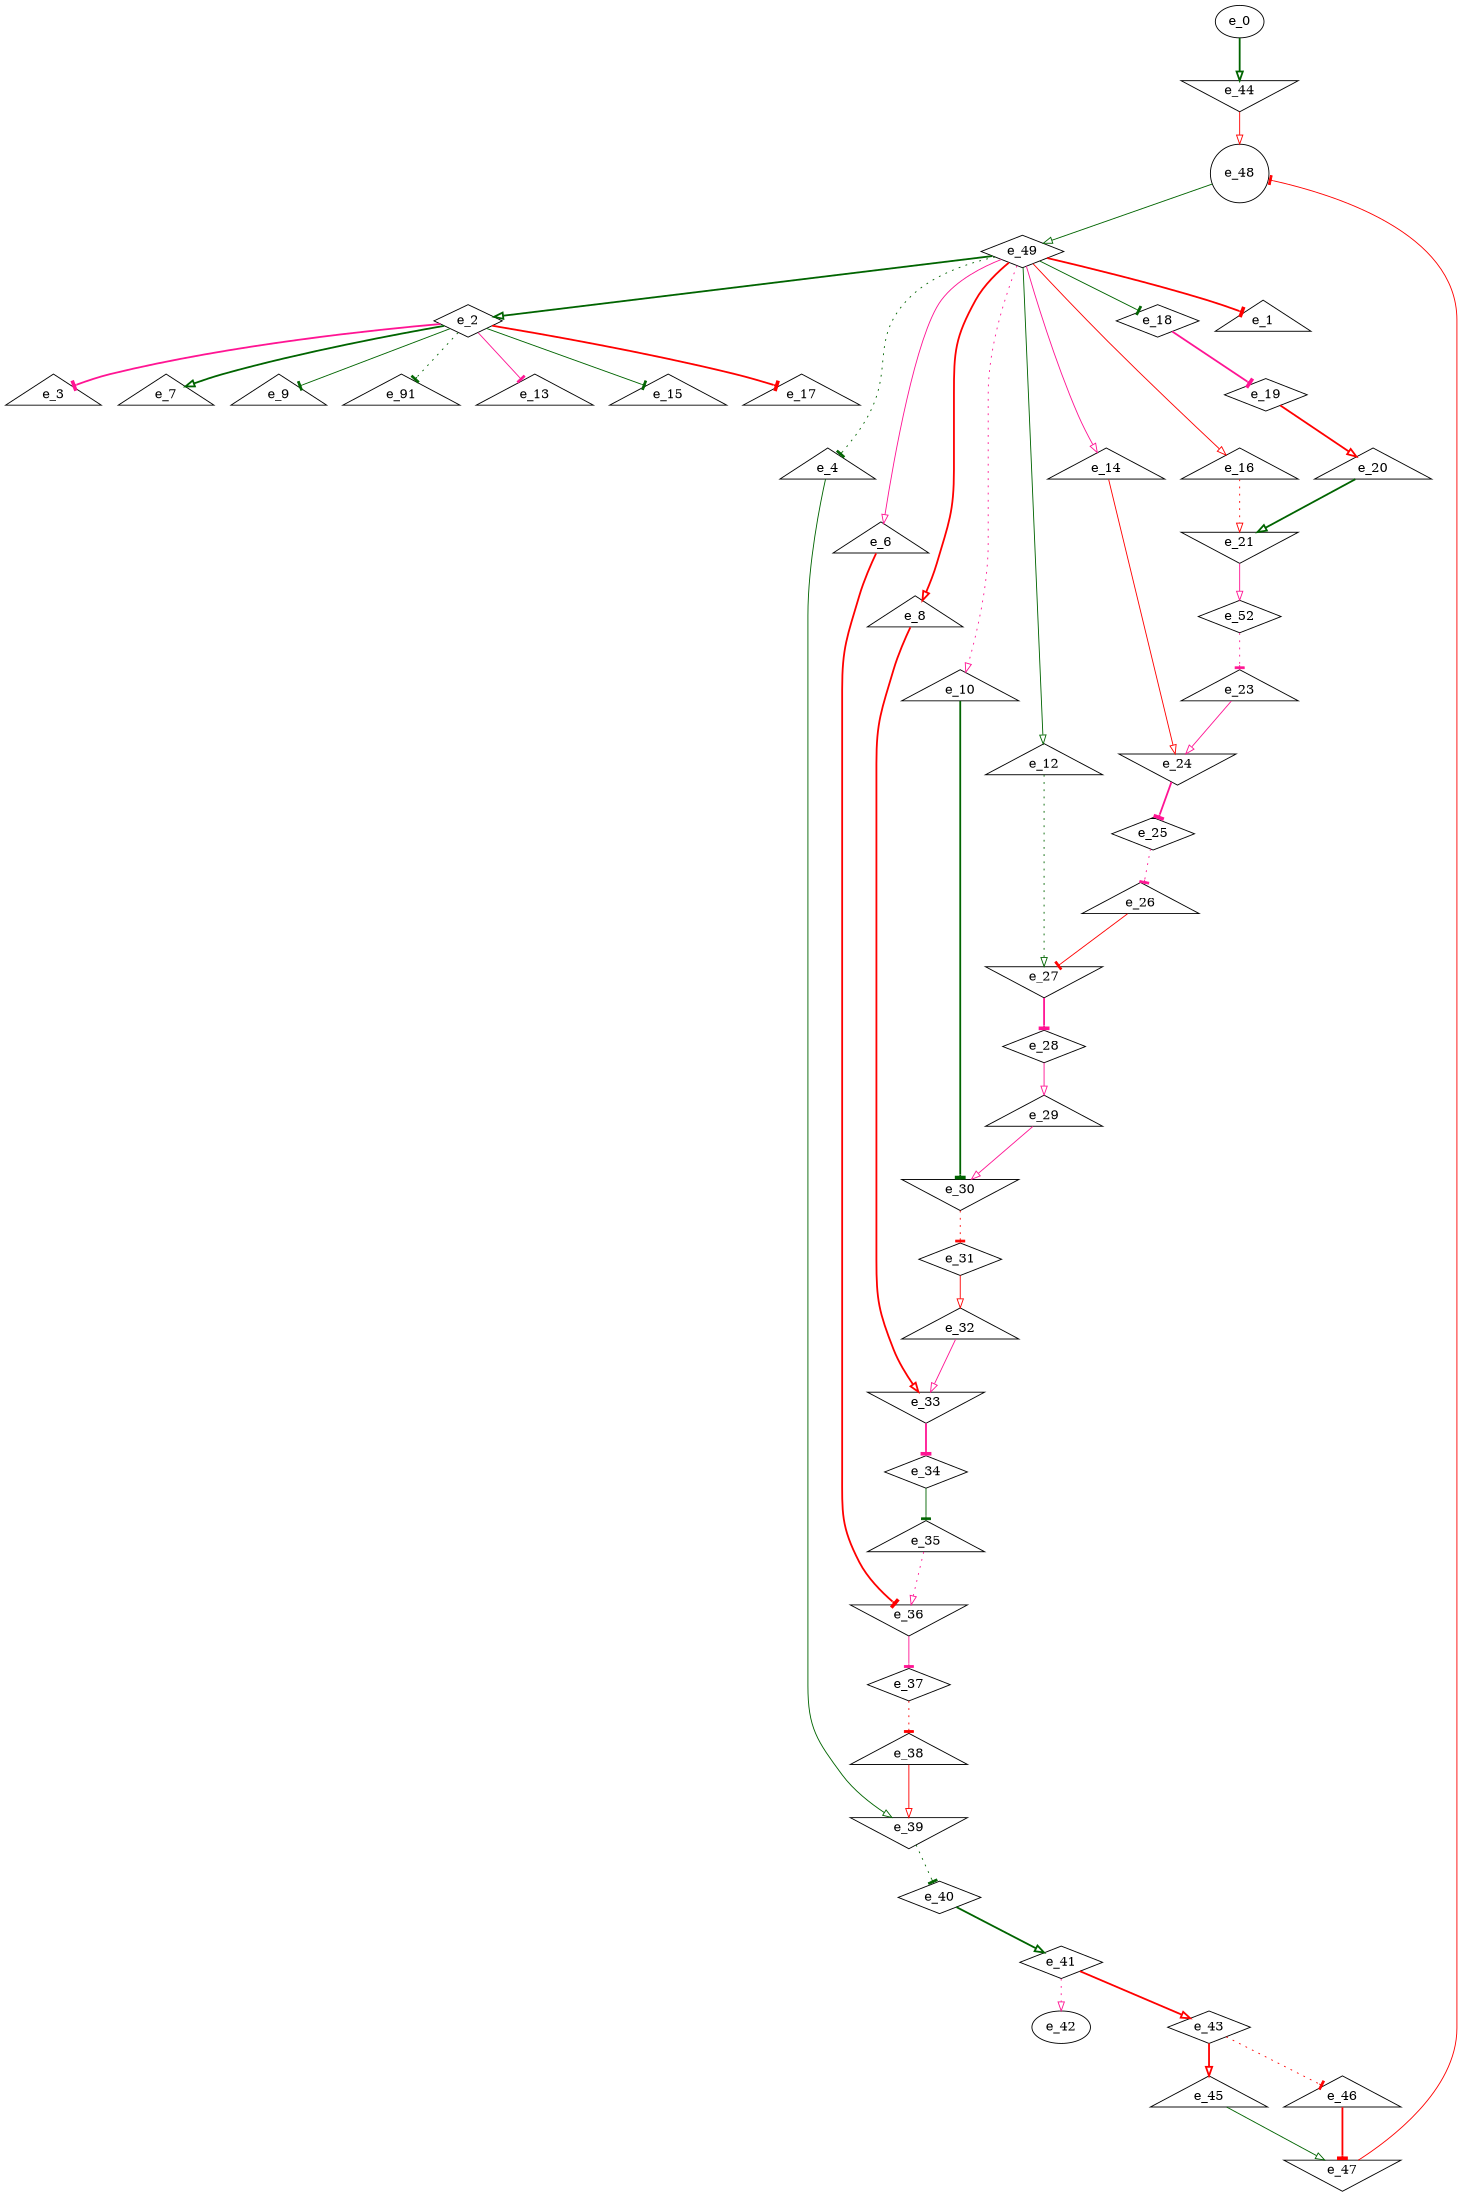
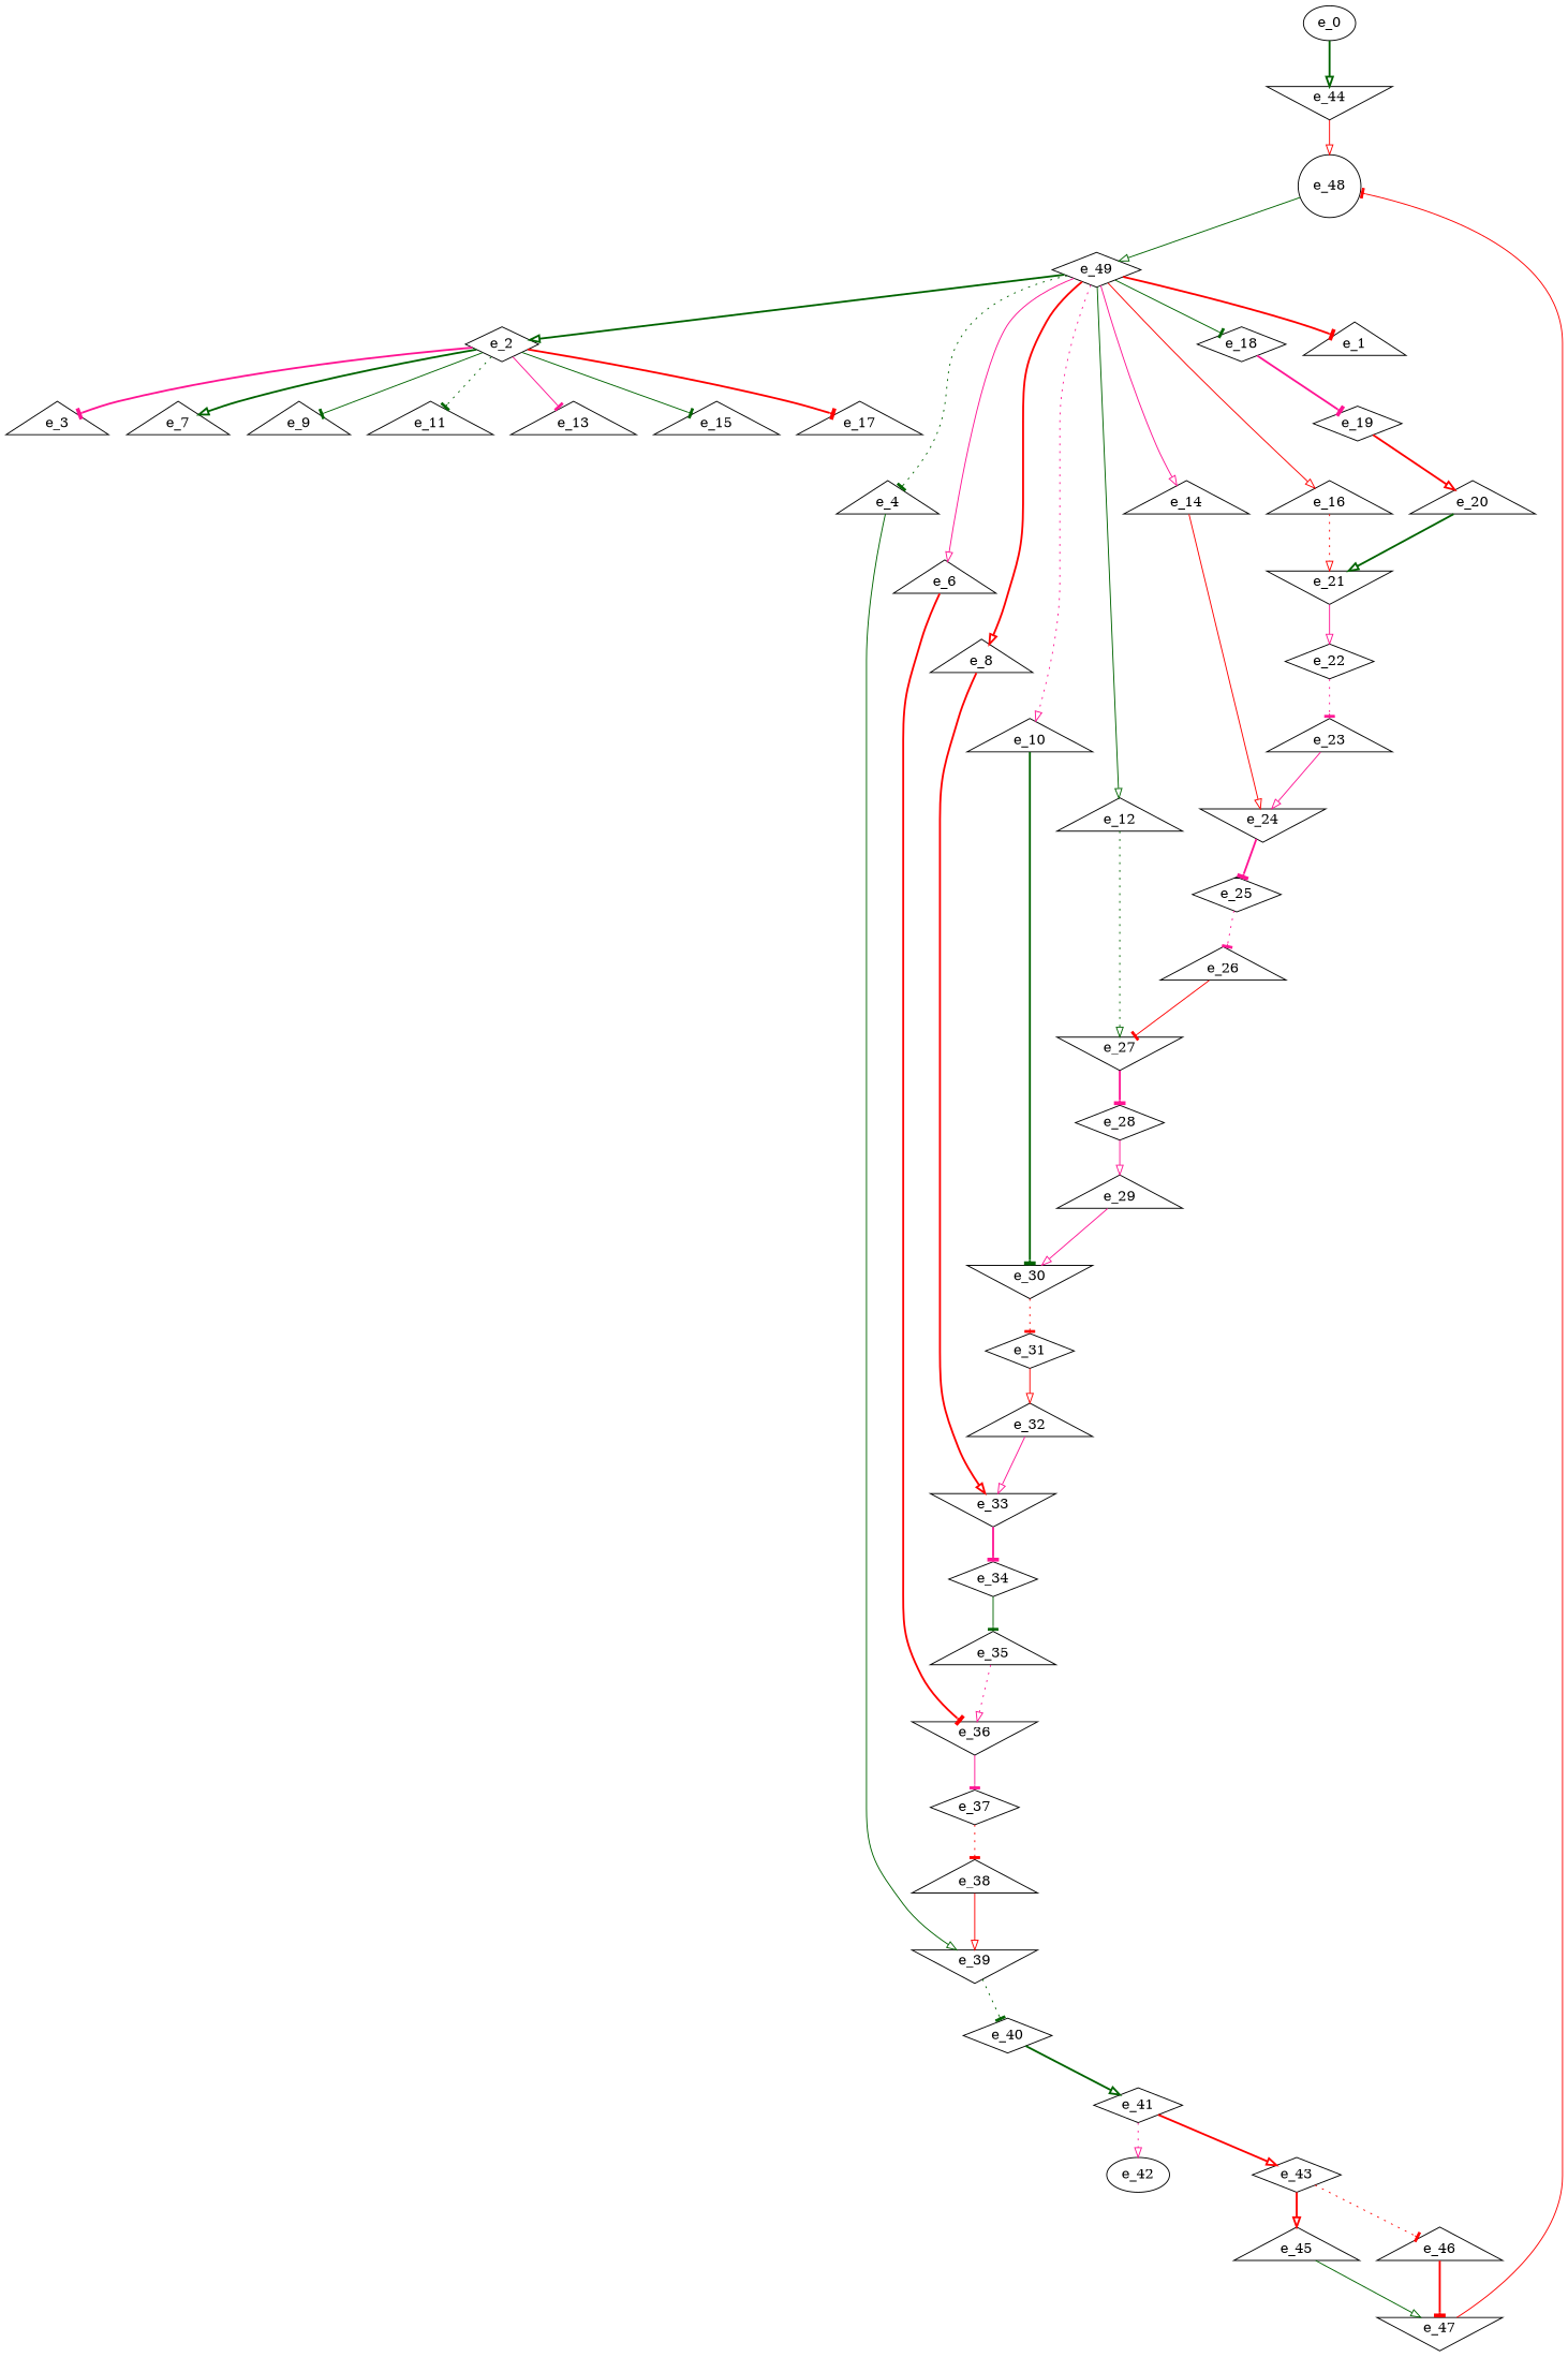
  digraph {
    node [shape=triangle]
    edge [arrowhead=onormal color=red style=solid]
    e_44 [shape=invtriangle]
    e_48 [shape=circle]
    e_0 [shape=""]
    e_2 [shape=diamond]
    e_3
    e_7
    e_9
-   e_11 [label=e_91]
+   e_11
    e_13
    e_15
    e_17
    e_39 [shape=invtriangle]
    e_4
    e_40 [shape=diamond]
    e_36 [shape=invtriangle]
    e_6
    e_37 [shape=diamond]
    e_33 [shape=invtriangle]
    e_8
    e_34 [shape=diamond]
    e_30 [shape=invtriangle]
    e_10
    e_31 [shape=diamond]
    e_27 [shape=invtriangle]
    e_12
    e_28 [shape=diamond]
    e_24 [shape=invtriangle]
    e_14
    e_25 [shape=diamond]
    e_21 [shape=invtriangle]
    e_16
-   e_22 [shape=diamond label=e_52]
+   e_22 [shape=diamond]
    e_18 [shape=diamond]
    e_19 [shape=diamond]
    e_20
    e_23
    e_26
    e_29
    e_32
    e_35
    e_38
    e_41 [shape=diamond]
    e_42 [shape=""]
    e_43 [shape=diamond]
    e_45
    e_46
    e_47 [shape=invtriangle]
    e_49 [shape=diamond]
    e_1
    e_44 -> e_48
    e_48 -> e_49 [color=darkgreen]
    e_0 -> e_44 [color=darkgreen style=bold]
    e_2 -> e_3 [arrowhead=tee color=deeppink style=bold]
    e_2 -> e_7 [color=darkgreen style=bold]
    e_2 -> e_9 [arrowhead=tee color=darkgreen]
    e_2 -> e_11 [arrowhead=tee color=darkgreen style=dotted]
    e_2 -> e_13 [arrowhead=tee color=deeppink]
    e_2 -> e_15 [arrowhead=tee color=darkgreen]
    e_2 -> e_17 [arrowhead=tee style=bold]
    e_39 -> e_40 [arrowhead=tee color=darkgreen style=dotted]
    e_4 -> e_39 [color=darkgreen]
    e_40 -> e_41 [color=darkgreen style=bold]
    e_36 -> e_37 [arrowhead=tee color=deeppink]
    e_6 -> e_36 [arrowhead=tee style=bold]
    e_37 -> e_38 [arrowhead=tee style=dotted]
    e_33 -> e_34 [arrowhead=tee color=deeppink style=bold]
    e_8 -> e_33 [style=bold]
    e_34 -> e_35 [arrowhead=tee color=darkgreen]
    e_30 -> e_31 [arrowhead=tee style=dotted]
    e_10 -> e_30 [arrowhead=tee color=darkgreen style=bold]
    e_31 -> e_32
    e_27 -> e_28 [arrowhead=tee color=deeppink style=bold]
    e_12 -> e_27 [color=darkgreen style=dotted]
    e_28 -> e_29 [color=deeppink]
    e_24 -> e_25 [arrowhead=tee color=deeppink style=bold]
    e_14 -> e_24
    e_25 -> e_26 [arrowhead=tee color=deeppink style=dotted]
    e_21 -> e_22 [color=deeppink]
    e_16 -> e_21 [style=dotted]
    e_22 -> e_23 [arrowhead=tee color=deeppink style=dotted]
    e_18 -> e_19 [arrowhead=tee color=deeppink style=bold]
    e_19 -> e_20 [style=bold]
    e_20 -> e_21 [color=darkgreen style=bold]
    e_23 -> e_24 [color=deeppink]
    e_26 -> e_27 [arrowhead=tee]
    e_29 -> e_30 [color=deeppink]
    e_32 -> e_33 [color=deeppink]
    e_35 -> e_36 [color=deeppink style=dotted]
    e_38 -> e_39
    e_41 -> e_42 [color=deeppink style=dotted]
    e_41 -> e_43 [style=bold]
    e_43 -> e_45 [style=bold]
    e_43 -> e_46 [arrowhead=tee style=dotted]
    e_45 -> e_47 [color=darkgreen]
    e_46 -> e_47 [arrowhead=tee style=bold]
    e_47 -> e_48 [arrowhead=tee]
    e_49 -> e_2 [color=darkgreen style=bold]
    e_49 -> e_4 [arrowhead=tee color=darkgreen style=dotted]
    e_49 -> e_6 [color=deeppink]
    e_49 -> e_8 [style=bold]
    e_49 -> e_10 [color=deeppink style=dotted]
    e_49 -> e_12 [color=darkgreen]
    e_49 -> e_14 [color=deeppink]
    e_49 -> e_16
    e_49 -> e_18 [arrowhead=tee color=darkgreen]
    e_49 -> e_1 [arrowhead=tee style=bold]
  }
